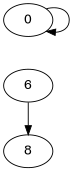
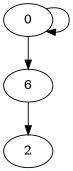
  digraph {
    edge [heightLimit=3 secondaryType=none village=Bikini_Bottom weight=10]
    0
    n2 [label=6]
-   2 [label=8]
+   2
    0 -> 0 [primaryType=countyRoad]
+   0 -> n2 [primaryType=sideStreet]
    n2 -> 2 [heightLimit=5 primaryType=mainStreet]
  }
